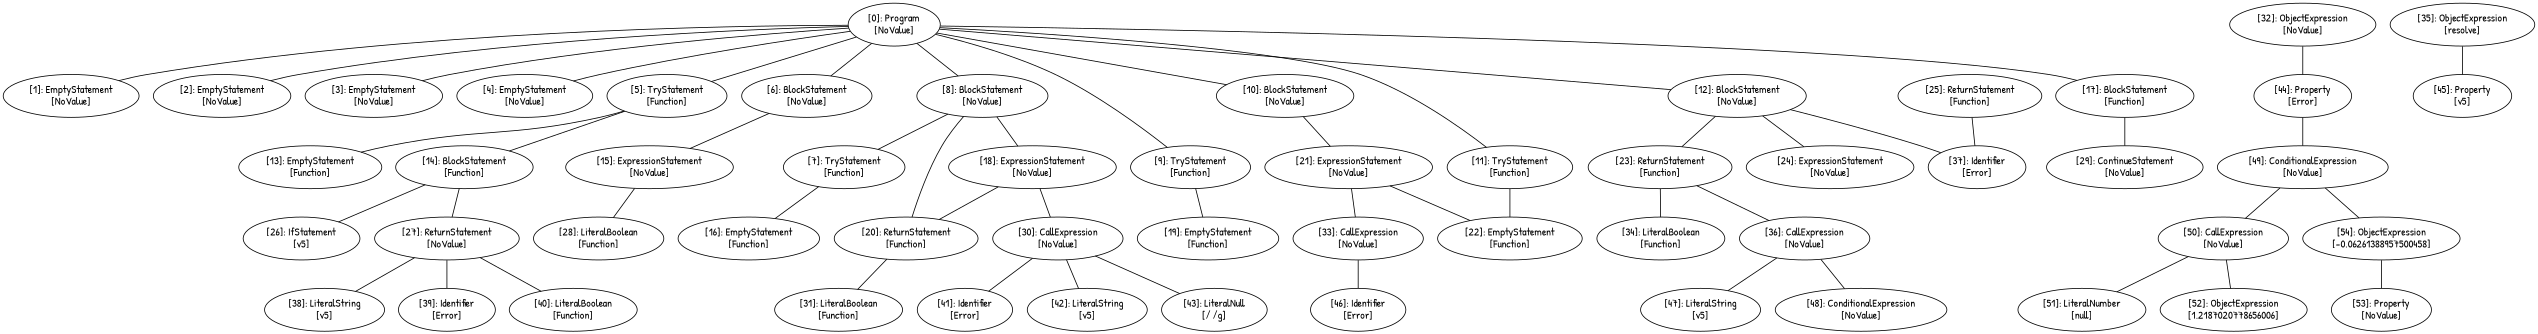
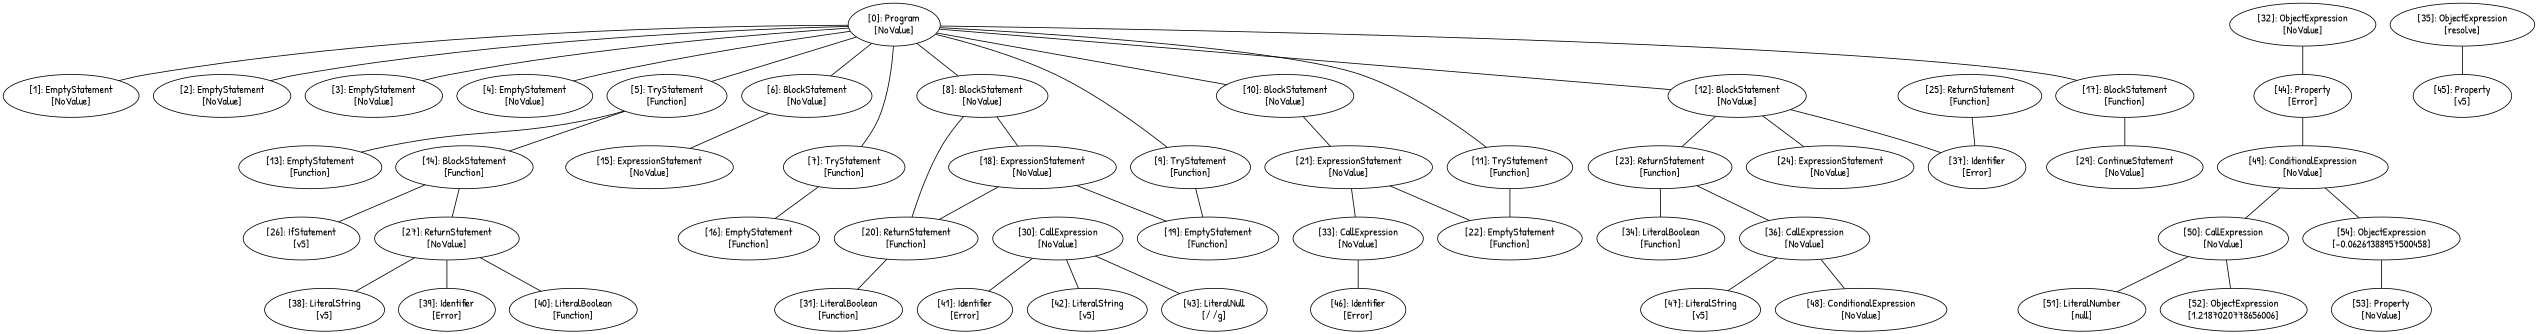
  graph {
    fontname="Patrick Hand"
    node [fontname="Patrick Hand"]
    edge [fontname="Patrick Hand"]
    n1 [label="[0]: Program\n[NoValue]"]
    n2 [label="[1]: EmptyStatement\n[NoValue]"]
    n3 [label="[2]: EmptyStatement\n[NoValue]"]
    n4 [label="[3]: EmptyStatement\n[NoValue]"]
    n5 [label="[4]: EmptyStatement\n[NoValue]"]
    n6 [label="[5]: TryStatement\n[Function]"]
    n7 [label="[6]: BlockStatement\n[NoValue]"]
    n8 [label="[7]: TryStatement\n[Function]"]
    n9 [label="[8]: BlockStatement\n[NoValue]"]
    n10 [label="[9]: TryStatement\n[Function]"]
    n11 [label="[10]: BlockStatement\n[NoValue]"]
    n12 [label="[11]: TryStatement\n[Function]"]
    n13 [label="[12]: BlockStatement\n[NoValue]"]
    n14 [label="[17]: BlockStatement\n[Function]"]
    n15 [label="[13]: EmptyStatement\n[Function]"]
    n16 [label="[14]: BlockStatement\n[Function]"]
    n17 [label="[15]: ExpressionStatement\n[NoValue]"]
    n18 [label="[16]: EmptyStatement\n[Function]"]
    n19 [label="[18]: ExpressionStatement\n[NoValue]"]
    n20 [label="[20]: ReturnStatement\n[Function]"]
    n21 [label="[19]: EmptyStatement\n[Function]"]
    n22 [label="[21]: ExpressionStatement\n[NoValue]"]
    n23 [label="[22]: EmptyStatement\n[Function]"]
    n24 [label="[23]: ReturnStatement\n[Function]"]
    n25 [label="[24]: ExpressionStatement\n[NoValue]"]
    n26 [label="[37]: Identifier\n[Error]"]
    n27 [label="[26]: IfStatement\n[v5]"]
    n28 [label="[27]: ReturnStatement\n[NoValue]"]
-   n29 [label="[28]: LiteralBoolean\n[Function]"]
    n30 [label="[29]: ContinueStatement\n[NoValue]"]
    n31 [label="[30]: CallExpression\n[NoValue]"]
    n32 [label="[31]: LiteralBoolean\n[Function]"]
    n33 [label="[33]: CallExpression\n[NoValue]"]
    n34 [label="[34]: LiteralBoolean\n[Function]"]
    n35 [label="[36]: CallExpression\n[NoValue]"]
    n36 [label="[25]: ReturnStatement\n[Function]"]
    n37 [label="[38]: LiteralString\n[v5]"]
    n38 [label="[39]: Identifier\n[Error]"]
    n39 [label="[40]: LiteralBoolean\n[Function]"]
    n40 [label="[41]: Identifier\n[Error]"]
    n41 [label="[42]: LiteralString\n[v5]"]
    n42 [label="[43]: LiteralNull\n[/ /g]"]
    n43 [label="[32]: ObjectExpression\n[NoValue]"]
    n44 [label="[44]: Property\n[Error]"]
    n45 [label="[46]: Identifier\n[Error]"]
    n46 [label="[35]: ObjectExpression\n[resolve]"]
    n47 [label="[45]: Property\n[v5]"]
    n48 [label="[47]: LiteralString\n[v5]"]
    n49 [label="[48]: ConditionalExpression\n[NoValue]"]
    n50 [label="[49]: ConditionalExpression\n[NoValue]"]
    n51 [label="[50]: CallExpression\n[NoValue]"]
    n52 [label="[54]: ObjectExpression\n[-0.06261388957500458]"]
    n53 [label="[51]: LiteralNumber\n[null]"]
    n54 [label="[52]: ObjectExpression\n[1.2187020778656006]"]
    n55 [label="[53]: Property\n[NoValue]"]
    n1 -- n2
    n1 -- n3
    n1 -- n4
    n1 -- n5
    n1 -- n6
    n1 -- n7
-   n9 -- n8
+   n1 -- n8
    n1 -- n9
    n1 -- n10
    n1 -- n11
    n1 -- n12
    n1 -- n13
    n1 -- n14
    n6 -- n15
    n6 -- n16
    n7 -- n17
    n8 -- n18
    n9 -- n19
    n9 -- n20
    n10 -- n21
    n11 -- n22
    n12 -- n23
    n13 -- n24
    n13 -- n25
    n13 -- n26
    n14 -- n30
    n16 -- n27
    n16 -- n28
-   n17 -- n29
    n19 -- n20
-   n19 -- n31
+   n19 -- n21
    n20 -- n32
    n22 -- n23
    n22 -- n33
    n24 -- n34
    n24 -- n35
    n28 -- n37
    n28 -- n38
    n28 -- n39
    n31 -- n40
    n31 -- n41
    n31 -- n42
    n33 -- n45
    n35 -- n48
    n35 -- n49
    n36 -- n26
    n43 -- n44
    n44 -- n50
    n46 -- n47
    n50 -- n51
    n50 -- n52
    n51 -- n53
    n51 -- n54
    n52 -- n55
  }
